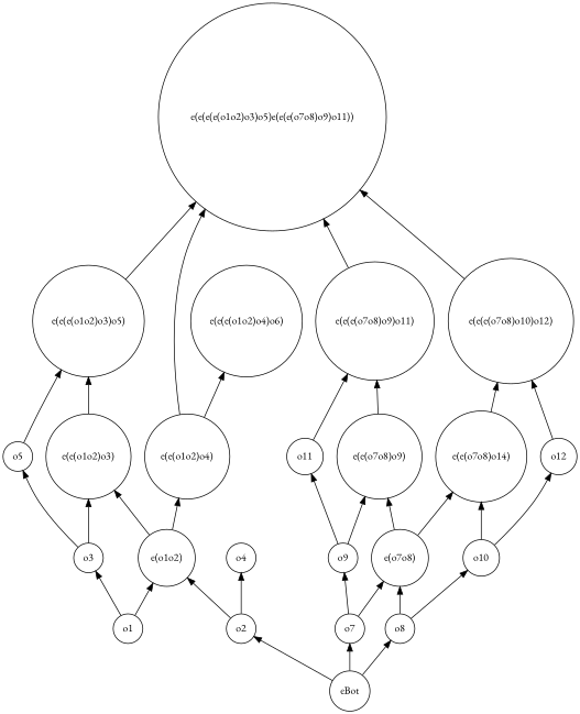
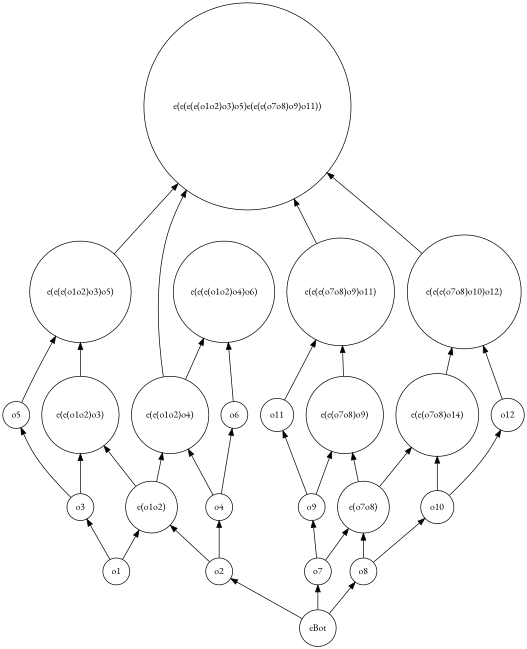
  strict digraph {
    fontname="EB Garamond"
    rankdir=BT
    node [fontname="EB Garamond" shape=circle]
    edge [fontname="EB Garamond"]
    o4
+   o6
    "e(e(o1o2)o4)"
    "e(e(e(o1o2)o4)o6)"
    "e(e(e(e(o1o2)o3)o5)e(e(e(o7o8)o9)o11))"
    o3
    "e(e(o1o2)o3)"
    o5
    "e(e(e(o1o2)o3)o5)"
    "e(o1o2)"
    eBot
    o7
    o2
    o8
    o9
    "e(o7o8)"
    o1
    o10
    o11
    "e(e(e(o7o8)o9)o11)"
    "e(e(o7o8)o9)"
    n22 [label="e(e(o7o8)o14)"]
    o12
    "e(e(e(o7o8)o10)o12)"
+   o4 -> o6
+   o4 -> "e(e(o1o2)o4)"
+   o6 -> "e(e(e(o1o2)o4)o6)"
    "e(e(o1o2)o4)" -> "e(e(e(o1o2)o4)o6)"
    "e(e(o1o2)o4)" -> "e(e(e(e(o1o2)o3)o5)e(e(e(o7o8)o9)o11))"
    o3 -> "e(e(o1o2)o3)"
    o3 -> o5
    "e(e(o1o2)o3)" -> "e(e(e(o1o2)o3)o5)"
    o5 -> "e(e(e(o1o2)o3)o5)"
    "e(e(e(o1o2)o3)o5)" -> "e(e(e(e(o1o2)o3)o5)e(e(e(o7o8)o9)o11))"
    "e(o1o2)" -> "e(e(o1o2)o4)"
    "e(o1o2)" -> "e(e(o1o2)o3)"
    eBot -> o7
    eBot -> o2
    eBot -> o8
    o7 -> o9
    o7 -> "e(o7o8)"
    o2 -> o4
    o2 -> "e(o1o2)"
    o8 -> "e(o7o8)"
    o8 -> o10
    o9 -> o11
    o9 -> "e(e(o7o8)o9)"
    "e(o7o8)" -> "e(e(o7o8)o9)"
    "e(o7o8)" -> n22
    o1 -> o3
    o1 -> "e(o1o2)"
    o10 -> n22
    o10 -> o12
    o11 -> "e(e(e(o7o8)o9)o11)"
    "e(e(e(o7o8)o9)o11)" -> "e(e(e(e(o1o2)o3)o5)e(e(e(o7o8)o9)o11))"
    "e(e(o7o8)o9)" -> "e(e(e(o7o8)o9)o11)"
    n22 -> "e(e(e(o7o8)o10)o12)"
    o12 -> "e(e(e(o7o8)o10)o12)"
    "e(e(e(o7o8)o10)o12)" -> "e(e(e(e(o1o2)o3)o5)e(e(e(o7o8)o9)o11))"
  }
